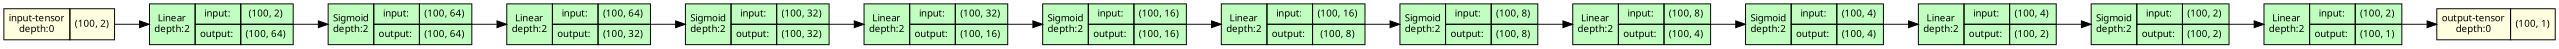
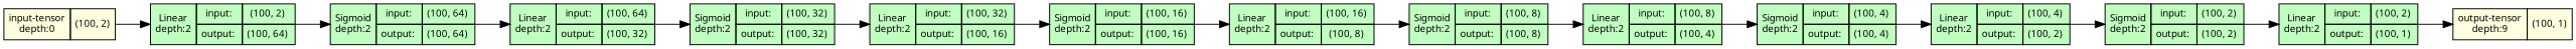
  strict digraph {
    ordering=in
    rankdir=LR
    node [align=left fillcolor=darkseagreen1 fontname="Linux libertine" fontsize=10 margin=0 ranksep=0.1 shape=plaintext style=filled]
    edge [fontsize=10]
    n1 [fillcolor=lightyellow height=0.2 label=<                     <TABLE BORDER="0" CELLBORDER="1"                     CELLSPACING="0" CELLPADDING="4">                         <TR><TD>input-tensor<BR/>depth:0</TD><TD>(100, 2)</TD></TR>                     </TABLE>>]
    n2 [height=0.2 label=<                     <TABLE BORDER="0" CELLBORDER="1"                     CELLSPACING="0" CELLPADDING="4">                     <TR>                         <TD ROWSPAN="2">Linear<BR/>depth:2</TD>                         <TD COLSPAN="2">input:</TD>                         <TD COLSPAN="2">(100, 2) </TD>                     </TR>                     <TR>                         <TD COLSPAN="2">output: </TD>                         <TD COLSPAN="2">(100, 64) </TD>                     </TR>                     </TABLE>>]
    n3 [height=0.2 label=<                     <TABLE BORDER="0" CELLBORDER="1"                     CELLSPACING="0" CELLPADDING="4">                     <TR>                         <TD ROWSPAN="2">Sigmoid<BR/>depth:2</TD>                         <TD COLSPAN="2">input:</TD>                         <TD COLSPAN="2">(100, 64) </TD>                     </TR>                     <TR>                         <TD COLSPAN="2">output: </TD>                         <TD COLSPAN="2">(100, 64) </TD>                     </TR>                     </TABLE>>]
    n4 [height=0.2 label=<                     <TABLE BORDER="0" CELLBORDER="1"                     CELLSPACING="0" CELLPADDING="4">                     <TR>                         <TD ROWSPAN="2">Linear<BR/>depth:2</TD>                         <TD COLSPAN="2">input:</TD>                         <TD COLSPAN="2">(100, 64) </TD>                     </TR>                     <TR>                         <TD COLSPAN="2">output: </TD>                         <TD COLSPAN="2">(100, 32) </TD>                     </TR>                     </TABLE>>]
    n5 [height=0.2 label=<                     <TABLE BORDER="0" CELLBORDER="1"                     CELLSPACING="0" CELLPADDING="4">                     <TR>                         <TD ROWSPAN="2">Sigmoid<BR/>depth:2</TD>                         <TD COLSPAN="2">input:</TD>                         <TD COLSPAN="2">(100, 32) </TD>                     </TR>                     <TR>                         <TD COLSPAN="2">output: </TD>                         <TD COLSPAN="2">(100, 32) </TD>                     </TR>                     </TABLE>>]
    n6 [height=0.2 label=<                     <TABLE BORDER="0" CELLBORDER="1"                     CELLSPACING="0" CELLPADDING="4">                     <TR>                         <TD ROWSPAN="2">Linear<BR/>depth:2</TD>                         <TD COLSPAN="2">input:</TD>                         <TD COLSPAN="2">(100, 32) </TD>                     </TR>                     <TR>                         <TD COLSPAN="2">output: </TD>                         <TD COLSPAN="2">(100, 16) </TD>                     </TR>                     </TABLE>>]
    n7 [height=0.2 label=<                     <TABLE BORDER="0" CELLBORDER="1"                     CELLSPACING="0" CELLPADDING="4">                     <TR>                         <TD ROWSPAN="2">Sigmoid<BR/>depth:2</TD>                         <TD COLSPAN="2">input:</TD>                         <TD COLSPAN="2">(100, 16) </TD>                     </TR>                     <TR>                         <TD COLSPAN="2">output: </TD>                         <TD COLSPAN="2">(100, 16) </TD>                     </TR>                     </TABLE>>]
    n8 [height=0.2 label=<                     <TABLE BORDER="0" CELLBORDER="1"                     CELLSPACING="0" CELLPADDING="4">                     <TR>                         <TD ROWSPAN="2">Linear<BR/>depth:2</TD>                         <TD COLSPAN="2">input:</TD>                         <TD COLSPAN="2">(100, 16) </TD>                     </TR>                     <TR>                         <TD COLSPAN="2">output: </TD>                         <TD COLSPAN="2">(100, 8) </TD>                     </TR>                     </TABLE>>]
    n9 [height=0.2 label=<                     <TABLE BORDER="0" CELLBORDER="1"                     CELLSPACING="0" CELLPADDING="4">                     <TR>                         <TD ROWSPAN="2">Sigmoid<BR/>depth:2</TD>                         <TD COLSPAN="2">input:</TD>                         <TD COLSPAN="2">(100, 8) </TD>                     </TR>                     <TR>                         <TD COLSPAN="2">output: </TD>                         <TD COLSPAN="2">(100, 8) </TD>                     </TR>                     </TABLE>>]
    n10 [height=0.2 label=<                     <TABLE BORDER="0" CELLBORDER="1"                     CELLSPACING="0" CELLPADDING="4">                     <TR>                         <TD ROWSPAN="2">Linear<BR/>depth:2</TD>                         <TD COLSPAN="2">input:</TD>                         <TD COLSPAN="2">(100, 8) </TD>                     </TR>                     <TR>                         <TD COLSPAN="2">output: </TD>                         <TD COLSPAN="2">(100, 4) </TD>                     </TR>                     </TABLE>>]
    n11 [height=0.2 label=<                     <TABLE BORDER="0" CELLBORDER="1"                     CELLSPACING="0" CELLPADDING="4">                     <TR>                         <TD ROWSPAN="2">Sigmoid<BR/>depth:2</TD>                         <TD COLSPAN="2">input:</TD>                         <TD COLSPAN="2">(100, 4) </TD>                     </TR>                     <TR>                         <TD COLSPAN="2">output: </TD>                         <TD COLSPAN="2">(100, 4) </TD>                     </TR>                     </TABLE>>]
    n12 [height=0.2 label=<                     <TABLE BORDER="0" CELLBORDER="1"                     CELLSPACING="0" CELLPADDING="4">                     <TR>                         <TD ROWSPAN="2">Linear<BR/>depth:2</TD>                         <TD COLSPAN="2">input:</TD>                         <TD COLSPAN="2">(100, 4) </TD>                     </TR>                     <TR>                         <TD COLSPAN="2">output: </TD>                         <TD COLSPAN="2">(100, 2) </TD>                     </TR>                     </TABLE>>]
    n13 [height=0.2 label=<                     <TABLE BORDER="0" CELLBORDER="1"                     CELLSPACING="0" CELLPADDING="4">                     <TR>                         <TD ROWSPAN="2">Sigmoid<BR/>depth:2</TD>                         <TD COLSPAN="2">input:</TD>                         <TD COLSPAN="2">(100, 2) </TD>                     </TR>                     <TR>                         <TD COLSPAN="2">output: </TD>                         <TD COLSPAN="2">(100, 2) </TD>                     </TR>                     </TABLE>>]
    n14 [height=0.2 label=<                     <TABLE BORDER="0" CELLBORDER="1"                     CELLSPACING="0" CELLPADDING="4">                     <TR>                         <TD ROWSPAN="2">Linear<BR/>depth:2</TD>                         <TD COLSPAN="2">input:</TD>                         <TD COLSPAN="2">(100, 2) </TD>                     </TR>                     <TR>                         <TD COLSPAN="2">output: </TD>                         <TD COLSPAN="2">(100, 1) </TD>                     </TR>                     </TABLE>>]
-   n15 [fillcolor=lightyellow height=0.2 label=<                     <TABLE BORDER="0" CELLBORDER="1"                     CELLSPACING="0" CELLPADDING="4">                         <TR><TD>output-tensor<BR/>depth:0</TD><TD>(100, 1)</TD></TR>                     </TABLE>>]
+   n15 [fillcolor=lightyellow height=0.2 label=<                     <TABLE BORDER="0" CELLBORDER="1"                     CELLSPACING="0" CELLPADDING="4">                         <TR><TD>output-tensor<BR/>depth:9</TD><TD>(100, 1)</TD></TR>                     </TABLE>>]
    n1 -> n2
    n2 -> n3
    n3 -> n4
    n4 -> n5
    n5 -> n6
    n6 -> n7
    n7 -> n8
    n8 -> n9
    n9 -> n10
    n10 -> n11
    n11 -> n12
    n12 -> n13
    n13 -> n14
    n14 -> n15
  }
